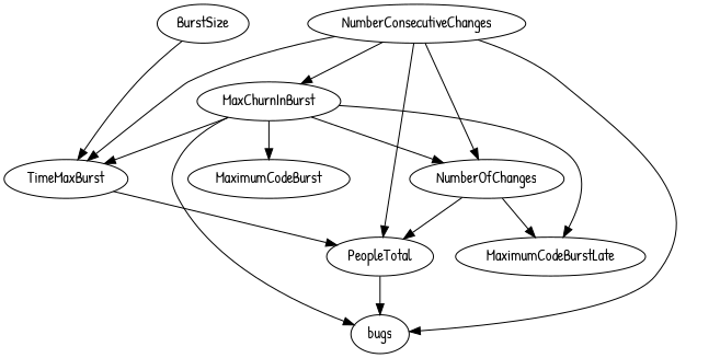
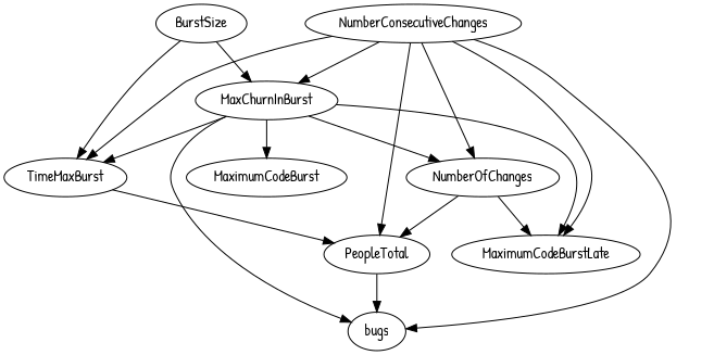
  digraph {
    fontname="Patrick Hand"
    node [fontname="Patrick Hand"]
    edge [fontname="Patrick Hand"]
    NumberOfChanges
    MaximumCodeBurstLate
    PeopleTotal
    bugs
    MaxChurnInBurst
    MaximumCodeBurst
    TimeMaxBurst
    BurstSize
    NumberConsecutiveChanges
    NumberOfChanges -> MaximumCodeBurstLate
    NumberOfChanges -> PeopleTotal
    PeopleTotal -> bugs
    MaxChurnInBurst -> NumberOfChanges
    MaxChurnInBurst -> MaximumCodeBurstLate
    MaxChurnInBurst -> bugs
    MaxChurnInBurst -> MaximumCodeBurst
    MaxChurnInBurst -> TimeMaxBurst
    TimeMaxBurst -> PeopleTotal
+   BurstSize -> MaxChurnInBurst
    BurstSize -> TimeMaxBurst
    NumberConsecutiveChanges -> NumberOfChanges
+   NumberConsecutiveChanges -> MaximumCodeBurstLate
    NumberConsecutiveChanges -> PeopleTotal
    NumberConsecutiveChanges -> bugs
    NumberConsecutiveChanges -> MaxChurnInBurst
    NumberConsecutiveChanges -> TimeMaxBurst
  }
